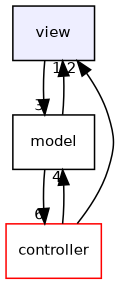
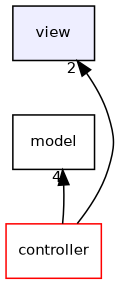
  digraph {
    compound=true
    node [fontname=Helvetica fontsize=10 shape=box style=filled]
    edge [labeldistance=1.5 labelfontname=Helvetica labelfontsize=10]
    n1 [fillcolor="#eeeeff" label=view pencolor=black]
    n2 [label=model style=""]
    n3 [color=red fillcolor=white label=controller]
-   n1 -> n2 [headlabel=3]
-   n2 -> n1 [headlabel=1]
-   n2 -> n3 [headlabel=6]
    n3 -> n1 [headlabel=2]
    n3 -> n2 [headlabel=4]
  }
